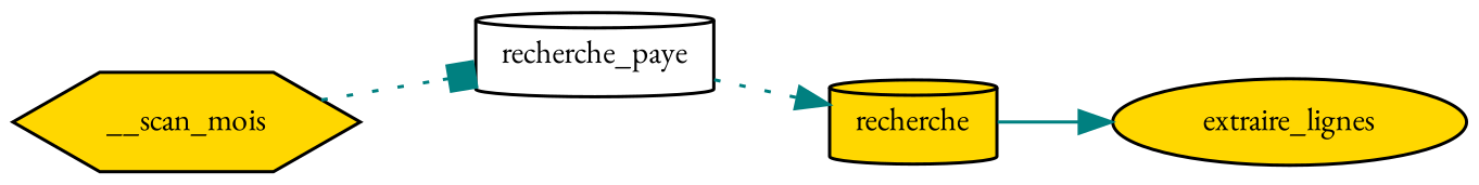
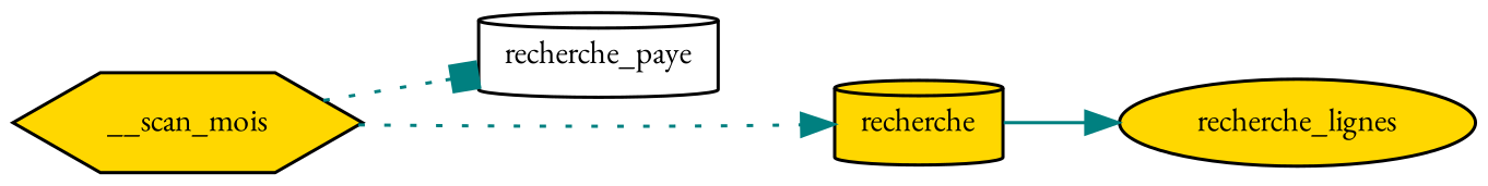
  digraph {
    fontname="EB Garamond"
    rankdir=LR
    node [color=black fillcolor=gold fontname="EB Garamond" fontsize=10 shape=cylinder style=filled]
    edge [arrowhead=normal color=teal fontname="EB Garamond" fontsize=10 labelfontname=Helvetica labelfontsize=10 style=dotted]
    n1 [fontcolor=black height=0.2 label=__scan_mois shape=hexagon width=0.4]
    n2 [fillcolor=white height=0.2 label=recherche_paye width=0.4]
    n3 [height=0.2 label=recherche width=0.4]
-   n4 [height=0.2 label=extraire_lignes shape=ellipse width=0.4]
+   n4 [height=0.2 label=recherche_lignes shape=ellipse width=0.4]
    n1 -> n2 [arrowhead=box]
-   n2 -> n3
+   n1 -> n3
    n3 -> n4 [style=solid]
  }
